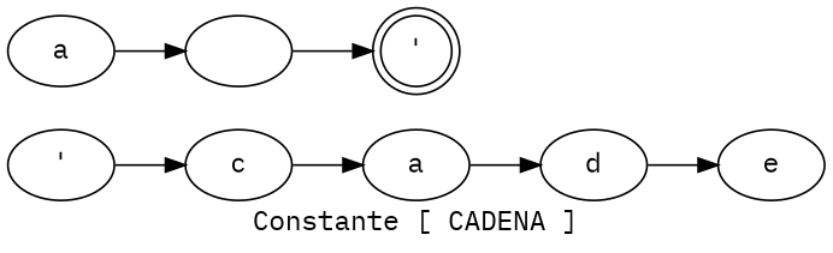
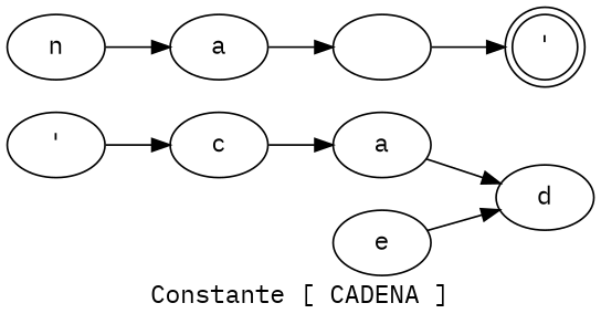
  digraph {
    fontname="IBM Plex Mono"
    label="Constante [ CADENA ]"
    rankdir=LR
    node [fontname="IBM Plex Mono"]
    edge [fontname="IBM Plex Mono"]
    n1 [label="'"]
    n2 [label=c]
    n3 [label=a]
    n4 [label=d]
    n5 [label=e]
+   n6 [label=n]
    n7 [label=a]
    n8 [label=" "]
    n9 [label="'" shape=doublecircle]
    n1 -> n2
    n2 -> n3
    n3 -> n4
-   n4 -> n5
+   n5 -> n4
+   n6 -> n7
    n7 -> n8
    n8 -> n9
  }
